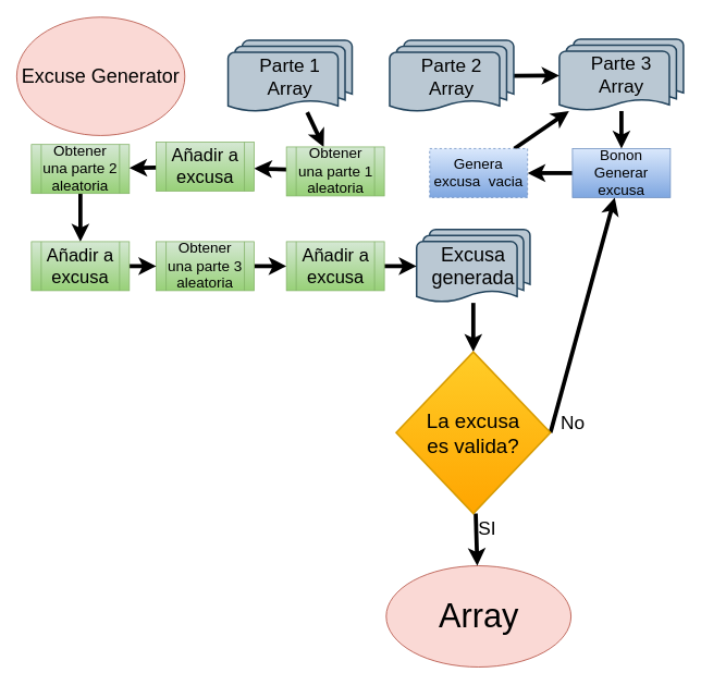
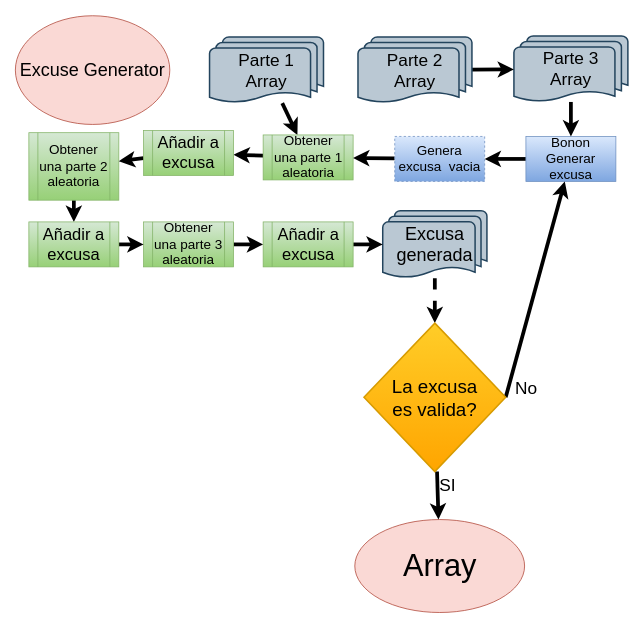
  <mxCell id="0" />
  <mxCell id="1" parent="0" />
  <mxCell id="2" value="Excuse Generator" style="ellipse;whiteSpace=wrap;html=1;fillColor=#fad9d5;strokeColor=#ae4132;fontColor=#000000;fontSize=24;" vertex="1" parent="1"><mxGeometry x="20" y="20" width="206" height="145" as="geometry" /></mxCell>
  <mxCell id="3" value="Array" style="ellipse;whiteSpace=wrap;html=1;fontSize=41;fillColor=#fad9d5;strokeColor=#ae4132;fontColor=#000000;" vertex="1" parent="1"><mxGeometry x="472.75" y="692" width="226.5" height="124" as="geometry" /></mxCell>
  <mxCell id="4" value="" style="edgeStyle=none;html=1;strokeColor=#000000;strokeWidth=5;fontSize=23;fontColor=#000000;" edge="1" parent="1" source="5" target="27"><mxGeometry relative="1" as="geometry" /></mxCell>
  <mxCell id="5" value="Bonon Generar excusa" style="rounded=0;whiteSpace=wrap;html=1;fillColor=#dae8fc;gradientColor=#7ea6e0;strokeColor=#6c8ebf;fontColor=#000000;fontSize=18;" vertex="1" parent="1"><mxGeometry x="701" y="181" width="120" height="60" as="geometry" /></mxCell>
  <mxCell id="6" value="" style="edgeStyle=none;html=1;strokeColor=#000000;strokeWidth=5;fontSize=23;fontColor=#000000;" edge="1" parent="1" source="7" target="5"><mxGeometry relative="1" as="geometry" /></mxCell>
  <mxCell id="7" value="Parte 3&lt;br&gt;Array" style="strokeWidth=2;html=1;shape=mxgraph.flowchart.multi-document;whiteSpace=wrap;fillColor=#bac8d3;strokeColor=#23445d;fontColor=#000000;fontSize=23;" vertex="1" parent="1"><mxGeometry x="685" y="47" width="152" height="88" as="geometry" /></mxCell>
  <mxCell id="8" value="" style="edgeStyle=none;html=1;strokeColor=#000000;strokeWidth=5;fontSize=23;fontColor=#000000;" edge="1" parent="1" source="9" target="13"><mxGeometry relative="1" as="geometry" /></mxCell>
  <mxCell id="9" value="Parte 1&lt;br&gt;Array" style="strokeWidth=2;html=1;shape=mxgraph.flowchart.multi-document;whiteSpace=wrap;fillColor=#bac8d3;strokeColor=#23445d;fontColor=#000000;fontSize=23;" vertex="1" parent="1"><mxGeometry x="279" y="48.5" width="152" height="88" as="geometry" /></mxCell>
  <mxCell id="10" value="" style="edgeStyle=none;html=1;strokeColor=#000000;strokeWidth=5;fontSize=23;fontColor=#000000;" edge="1" parent="1" source="11" target="7"><mxGeometry relative="1" as="geometry" /></mxCell>
  <mxCell id="11" value="Parte 2&lt;br style=&quot;font-size: 23px;&quot;&gt;Array" style="strokeWidth=2;html=1;shape=mxgraph.flowchart.multi-document;whiteSpace=wrap;fillColor=#bac8d3;strokeColor=#23445d;fontColor=#000000;fontSize=23;" vertex="1" parent="1"><mxGeometry x="477" y="48.5" width="152" height="88" as="geometry" /></mxCell>
  <mxCell id="12" value="" style="edgeStyle=none;html=1;strokeColor=#000000;strokeWidth=5;fontSize=23;fontColor=#000000;" edge="1" parent="1" source="13" target="25"><mxGeometry relative="1" as="geometry" /></mxCell>
  <mxCell id="13" value="Obtener una parte 1 aleatoria" style="shape=process;whiteSpace=wrap;html=1;backgroundOutline=1;fillColor=#d5e8d4;gradientColor=#97d077;strokeColor=#82b366;fontColor=#000000;fontSize=18;" vertex="1" parent="1"><mxGeometry x="350.5" y="179" width="120" height="60" as="geometry" /></mxCell>
  <mxCell id="14" value="" style="edgeStyle=none;html=1;strokeColor=#000000;strokeWidth=5;fontSize=23;fontColor=#000000;" edge="1" parent="1" source="15" target="23"><mxGeometry relative="1" as="geometry" /></mxCell>
- <mxCell id="15" value="Obtener una parte 2 aleatoria" style="shape=process;whiteSpace=wrap;html=1;backgroundOutline=1;fillColor=#d5e8d4;strokeColor=#82b366;fontColor=#000000;gradientColor=#97d077;fontSize=18;" vertex="1" parent="1"><mxGeometry x="38" y="176" width="120" height="60" as="geometry" /></mxCell>
+ <mxCell id="15" value="Obtener una parte 2 aleatoria" style="shape=process;whiteSpace=wrap;html=1;backgroundOutline=1;fillColor=#d5e8d4;strokeColor=#82b366;fontColor=#000000;gradientColor=#97d077;fontSize=18;" vertex="1" parent="1"><mxGeometry x="38" y="176" width="120" height="90" as="geometry" /></mxCell>
  <mxCell id="16" value="" style="edgeStyle=none;html=1;strokeColor=#000000;strokeWidth=5;fontSize=23;fontColor=#000000;" edge="1" parent="1" source="17" target="21"><mxGeometry relative="1" as="geometry" /></mxCell>
  <mxCell id="17" value="Obtener una parte 3 aleatoria" style="shape=process;whiteSpace=wrap;html=1;backgroundOutline=1;fillColor=#d5e8d4;strokeColor=#82b366;fontColor=#000000;gradientColor=#97d077;fontSize=18;" vertex="1" parent="1"><mxGeometry x="191" y="295" width="120" height="60" as="geometry" /></mxCell>
- <mxCell id="18" value="" style="edgeStyle=none;html=1;strokeColor=#000000;strokeWidth=5;fontSize=23;fontColor=#000000;" edge="1" parent="1" source="19" target="32"><mxGeometry relative="1" as="geometry" /></mxCell>
+ <mxCell id="18" value="" style="edgeStyle=none;html=1;strokeColor=#000000;strokeWidth=5;fontSize=23;fontColor=#000000;dashed=1;" edge="1" parent="1" source="19" target="32"><mxGeometry relative="1" as="geometry" /></mxCell>
  <mxCell id="19" value="Excusa&lt;br&gt;generada" style="strokeWidth=2;html=1;shape=mxgraph.flowchart.multi-document;whiteSpace=wrap;fillColor=#bac8d3;strokeColor=#23445d;fontColor=#000000;fontSize=24;" vertex="1" parent="1"><mxGeometry x="510" y="280" width="139" height="90" as="geometry" /></mxCell>
  <mxCell id="20" value="" style="edgeStyle=none;html=1;strokeColor=#000000;strokeWidth=5;fontSize=23;fontColor=#000000;" edge="1" parent="1" source="21" target="19"><mxGeometry relative="1" as="geometry" /></mxCell>
  <mxCell id="21" value="Añadir a excusa" style="shape=process;whiteSpace=wrap;html=1;backgroundOutline=1;fillColor=#d5e8d4;strokeColor=#82b366;fontColor=#000000;gradientColor=#97d077;fontSize=22;" vertex="1" parent="1"><mxGeometry x="350.5" y="295" width="120" height="60" as="geometry" /></mxCell>
  <mxCell id="22" value="" style="edgeStyle=none;html=1;strokeColor=#000000;strokeWidth=5;fontSize=23;fontColor=#000000;" edge="1" parent="1" source="23" target="17"><mxGeometry relative="1" as="geometry" /></mxCell>
  <mxCell id="23" value="Añadir a excusa" style="shape=process;whiteSpace=wrap;html=1;backgroundOutline=1;fillColor=#d5e8d4;strokeColor=#82b366;fontColor=#000000;gradientColor=#97d077;fontSize=22;" vertex="1" parent="1"><mxGeometry x="38" y="295" width="120" height="60" as="geometry" /></mxCell>
  <mxCell id="24" value="" style="edgeStyle=none;html=1;strokeColor=#000000;strokeWidth=5;fontSize=23;fontColor=#000000;" edge="1" parent="1" source="25" target="15"><mxGeometry relative="1" as="geometry" /></mxCell>
  <mxCell id="25" value="Añadir a excusa" style="shape=process;whiteSpace=wrap;html=1;backgroundOutline=1;fillColor=#d5e8d4;strokeColor=#82b366;fontColor=#000000;gradientColor=#97d077;fontSize=22;" vertex="1" parent="1"><mxGeometry x="191" y="173" width="120" height="60" as="geometry" /></mxCell>
- <mxCell id="26" value="" style="edgeStyle=none;html=1;strokeColor=#000000;strokeWidth=5;fontSize=23;fontColor=#000000;" edge="1" parent="1" source="27" target="7"><mxGeometry relative="1" as="geometry" /></mxCell>
+ <mxCell id="26" value="" style="edgeStyle=none;html=1;strokeColor=#000000;strokeWidth=5;fontSize=23;fontColor=#000000;" edge="1" parent="1" source="27" target="13"><mxGeometry relative="1" as="geometry" /></mxCell>
  <mxCell id="27" value="Genera excusa&amp;nbsp; vacia" style="rounded=0;whiteSpace=wrap;html=1;fillColor=#dae8fc;gradientColor=#7ea6e0;strokeColor=#6c8ebf;fontColor=#000000;fontSize=18;dashed=1;" vertex="1" parent="1"><mxGeometry x="526" y="181" width="120" height="60" as="geometry" /></mxCell>
  <mxCell id="28" value="" style="edgeStyle=none;html=1;strokeColor=#000000;strokeWidth=5;fontSize=23;fontColor=#000000;" edge="1" parent="1" source="32" target="3"><mxGeometry relative="1" as="geometry" /></mxCell>
  <mxCell id="29" value="SI" style="edgeLabel;html=1;align=left;verticalAlign=middle;resizable=0;points=[];fontSize=23;fontColor=#000000;labelBackgroundColor=none;" vertex="1" connectable="0" parent="28"><mxGeometry x="-0.451" y="1" relative="1" as="geometry"><mxPoint as="offset" /></mxGeometry></mxCell>
  <mxCell id="30" value="" style="edgeStyle=none;html=1;strokeColor=#000000;strokeWidth=5;fontSize=23;fontColor=#000000;exitX=1;exitY=0.5;exitDx=0;exitDy=0;exitPerimeter=0;" edge="1" parent="1" source="32" target="5"><mxGeometry relative="1" as="geometry"><mxPoint x="678" y="627" as="sourcePoint" /></mxGeometry></mxCell>
  <mxCell id="31" value="No" style="edgeLabel;html=1;align=left;verticalAlign=middle;resizable=0;points=[];fontSize=23;fontColor=#000000;labelBackgroundColor=none;" vertex="1" connectable="0" parent="30"><mxGeometry x="-0.853" y="1" relative="1" as="geometry"><mxPoint x="6" y="9" as="offset" /></mxGeometry></mxCell>
  <mxCell id="32" value="La excusa &lt;br style=&quot;font-size: 25px;&quot;&gt;es valida?" style="strokeWidth=2;html=1;shape=mxgraph.flowchart.decision;whiteSpace=wrap;fillColor=#ffcd28;gradientColor=#ffa500;strokeColor=#d79b00;fontColor=#000000;fontSize=25;" vertex="1" parent="1"><mxGeometry x="485" y="430" width="189" height="198" as="geometry" /></mxCell>
